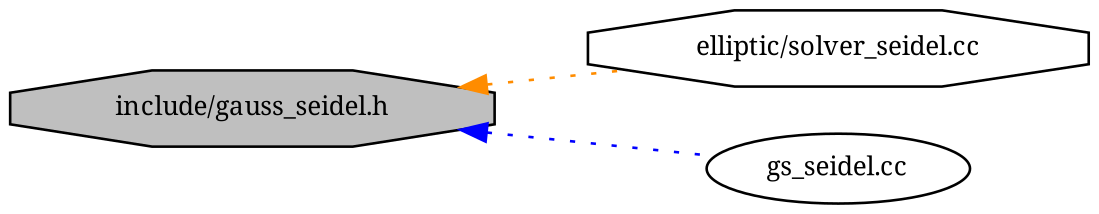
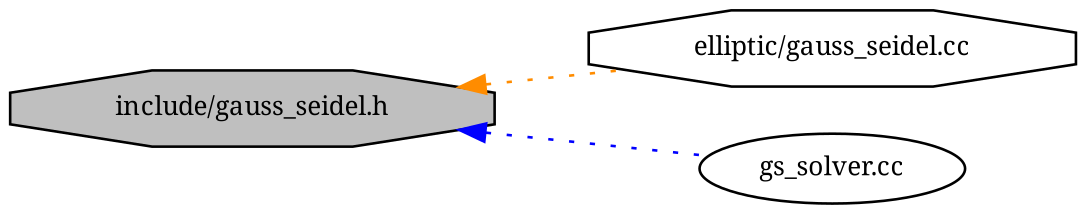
  digraph {
    fontname="Noto Serif"
    rankdir=LR
    node [color=black fillcolor=white fontname="Noto Serif" fontsize=10 shape=octagon style=filled]
    edge [dir=back fontname="Noto Serif" fontsize=10 labelfontname=Helvetica labelfontsize=10 style=dotted]
    n1 [fillcolor=grey75 fontcolor=black height=0.2 label="include/gauss_seidel.h" width=0.4]
-   n2 [height=0.2 label="elliptic/solver_seidel.cc" width=0.4]
-   n3 [height=0.2 label="gs_seidel.cc" shape=ellipse width=0.4]
+   n2 [height=0.2 label="elliptic/gauss_seidel.cc" width=0.4]
+   n3 [height=0.2 label="gs_solver.cc" shape=ellipse width=0.4]
    n1 -> n2 [color=darkorange]
    n1 -> n3 [color=blue]
  }
